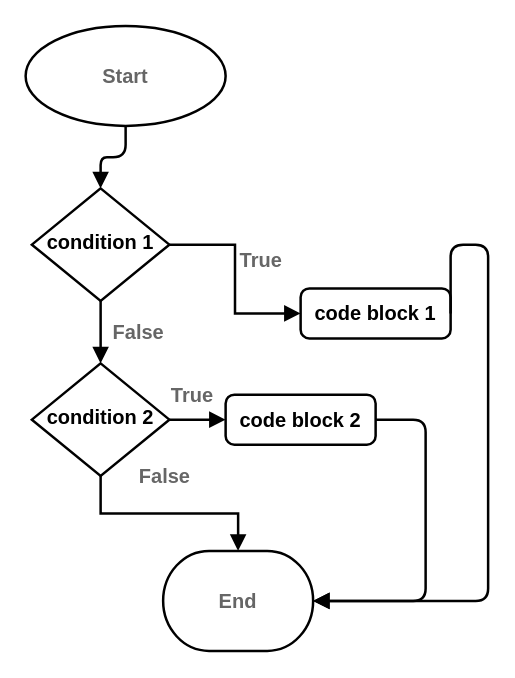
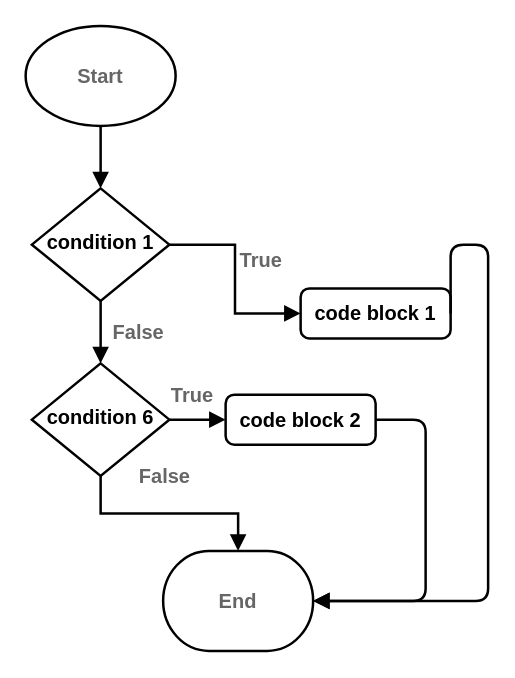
  <mxCell id="0" />
  <mxCell id="1" parent="0" />
  <mxCell id="2" value="" style="endArrow=block;html=1;shadow=0;fontFamily=Helvetica;fontSize=16;fontColor=#000000;align=center;endFill=1;endSize=8;strokeColor=#000000;strokeWidth=2;edgeStyle=orthogonalEdgeStyle;fontStyle=1;entryX=0.5;entryY=0;entryDx=0;entryDy=0;exitX=0.5;exitY=1;exitDx=0;exitDy=0;exitPerimeter=0;" parent="1" source="11" target="5" edge="1"><mxGeometry relative="1" as="geometry"><mxPoint x="80" y="-20" as="sourcePoint" /><mxPoint x="80.1" y="25.08" as="targetPoint" /><Array as="points" /></mxGeometry></mxCell>
  <mxCell id="3" value="False" style="rounded=0;html=1;jettySize=auto;orthogonalLoop=1;fontSize=16;endArrow=block;endFill=1;endSize=8;strokeWidth=2;shadow=0;labelBackgroundColor=none;edgeStyle=orthogonalEdgeStyle;entryX=0.5;entryY=0;entryDx=0;entryDy=0;fontStyle=1;fontColor=#666666;" parent="1" source="5" target="9" edge="1"><mxGeometry y="30" relative="1" as="geometry"><mxPoint as="offset" /><mxPoint x="80" y="287" as="targetPoint" /></mxGeometry></mxCell>
  <mxCell id="4" value="True" style="edgeStyle=orthogonalEdgeStyle;rounded=0;html=1;jettySize=auto;orthogonalLoop=1;fontSize=16;endArrow=block;endFill=1;endSize=8;strokeWidth=2;shadow=0;labelBackgroundColor=none;fontStyle=1;fontColor=#666666;" parent="1" source="5" target="6" edge="1"><mxGeometry x="-0.2" y="20" relative="1" as="geometry"><mxPoint as="offset" /></mxGeometry></mxCell>
  <mxCell id="5" value="condition 1" style="rhombus;whiteSpace=wrap;html=1;shadow=0;fontFamily=Helvetica;fontSize=16;align=center;strokeWidth=2;spacing=6;spacingTop=-4;fontStyle=1" parent="1" vertex="1"><mxGeometry x="25" y="150" width="110" height="90" as="geometry" /></mxCell>
  <mxCell id="6" value="code block 1" style="rounded=1;whiteSpace=wrap;html=1;absoluteArcSize=1;arcSize=14;strokeWidth=2;shadow=0;fontFamily=Helvetica;fontSize=16;fontColor=#000000;align=center;strokeColor=#000000;fillColor=#ffffff;fontStyle=1" parent="1" vertex="1"><mxGeometry x="240" y="230" width="120" height="40" as="geometry" /></mxCell>
  <mxCell id="7" value="False" style="rounded=0;html=1;jettySize=auto;orthogonalLoop=1;fontSize=16;endArrow=block;endFill=1;endSize=8;strokeWidth=2;shadow=0;labelBackgroundColor=none;edgeStyle=orthogonalEdgeStyle;entryX=0.5;entryY=0;entryDx=0;entryDy=0;fontStyle=1;entryPerimeter=0;fontColor=#666666;" parent="1" source="9" target="12" edge="1"><mxGeometry x="-0.048" y="30" relative="1" as="geometry"><mxPoint as="offset" /><mxPoint x="80" y="433" as="targetPoint" /></mxGeometry></mxCell>
  <mxCell id="8" value="True" style="edgeStyle=orthogonalEdgeStyle;rounded=0;html=1;jettySize=auto;orthogonalLoop=1;fontSize=16;endArrow=block;endFill=1;endSize=8;strokeWidth=2;shadow=0;labelBackgroundColor=none;fontStyle=1;fontColor=#666666;" parent="1" source="9" target="10" edge="1"><mxGeometry x="-0.2" y="20" relative="1" as="geometry"><mxPoint as="offset" /></mxGeometry></mxCell>
- <mxCell id="9" value="&lt;div style=&quot;font-size: 16px&quot;&gt;condition 2&lt;br&gt;&lt;/div&gt;" style="rhombus;whiteSpace=wrap;html=1;shadow=0;fontFamily=Helvetica;fontSize=16;align=center;strokeWidth=2;spacing=6;spacingTop=-4;fontStyle=1" parent="1" vertex="1"><mxGeometry x="25" y="290" width="110" height="90" as="geometry" /></mxCell>
+ <mxCell id="9" value="&lt;div style=&quot;font-size: 16px&quot;&gt;condition 6&lt;br&gt;&lt;/div&gt;" style="rhombus;whiteSpace=wrap;html=1;shadow=0;fontFamily=Helvetica;fontSize=16;align=center;strokeWidth=2;spacing=6;spacingTop=-4;fontStyle=1" parent="1" vertex="1"><mxGeometry x="25" y="290" width="110" height="90" as="geometry" /></mxCell>
  <mxCell id="10" value="code block 2" style="rounded=1;whiteSpace=wrap;html=1;absoluteArcSize=1;arcSize=14;strokeWidth=2;shadow=0;fontFamily=Helvetica;fontSize=16;fontColor=#000000;align=center;strokeColor=#000000;fillColor=#ffffff;fontStyle=1" parent="1" vertex="1"><mxGeometry x="180" y="315" width="120" height="40" as="geometry" /></mxCell>
- <mxCell id="11" value="&lt;div style=&quot;font-size: 16px;&quot;&gt;Start&lt;/div&gt;" style="strokeWidth=2;html=1;shape=mxgraph.flowchart.start_1;whiteSpace=wrap;fontFamily=Helvetica;fontSize=16;align=center;strokeColor=#000000;fillColor=#ffffff;fontStyle=1;fontColor=#666666;" parent="1" vertex="1"><mxGeometry x="20" y="20" width="160" height="80" as="geometry" /></mxCell>
+ <mxCell id="11" value="&lt;div style=&quot;font-size: 16px;&quot;&gt;Start&lt;/div&gt;" style="strokeWidth=2;html=1;shape=mxgraph.flowchart.start_1;whiteSpace=wrap;fontFamily=Helvetica;fontSize=16;align=center;strokeColor=#000000;fillColor=#ffffff;fontStyle=1;fontColor=#666666;" parent="1" vertex="1"><mxGeometry x="20" y="20" width="120" height="80" as="geometry" /></mxCell>
  <mxCell id="12" value="&lt;div style=&quot;font-size: 16px;&quot;&gt;End&lt;/div&gt;" style="strokeWidth=2;html=1;shape=mxgraph.flowchart.terminator;whiteSpace=wrap;fontFamily=Helvetica;fontSize=16;align=center;strokeColor=#000000;fillColor=#ffffff;fontStyle=1;fontColor=#666666;" parent="1" vertex="1"><mxGeometry x="130" y="440" width="120" height="80" as="geometry" /></mxCell>
  <mxCell id="13" value="" style="endArrow=block;html=1;shadow=0;fontFamily=Helvetica;fontSize=16;fontColor=#000000;align=center;endFill=1;endSize=8;strokeColor=#000000;strokeWidth=2;edgeStyle=orthogonalEdgeStyle;exitX=1;exitY=0.5;exitDx=0;exitDy=0;entryX=1;entryY=0.5;entryDx=0;entryDy=0;fontStyle=1" parent="1" source="10" target="12" edge="1"><mxGeometry relative="1" as="geometry"><mxPoint x="310" y="80" as="sourcePoint" /><mxPoint x="550" y="770" as="targetPoint" /><Array as="points"><mxPoint x="340" y="335" /><mxPoint x="340" y="480" /></Array></mxGeometry></mxCell>
  <mxCell id="14" value="" style="endArrow=block;html=1;shadow=0;fontFamily=Helvetica;fontSize=16;fontColor=#000000;align=center;endFill=1;endSize=8;strokeColor=#000000;strokeWidth=2;edgeStyle=orthogonalEdgeStyle;exitX=1;exitY=0.5;exitDx=0;exitDy=0;entryX=1;entryY=0.5;entryDx=0;entryDy=0;fontStyle=1" parent="1" source="6" target="12" edge="1"><mxGeometry relative="1" as="geometry"><mxPoint x="310" y="80" as="sourcePoint" /><mxPoint x="550" y="770" as="targetPoint" /><Array as="points"><mxPoint x="390" y="195" /><mxPoint x="390" y="480" /></Array></mxGeometry></mxCell>
